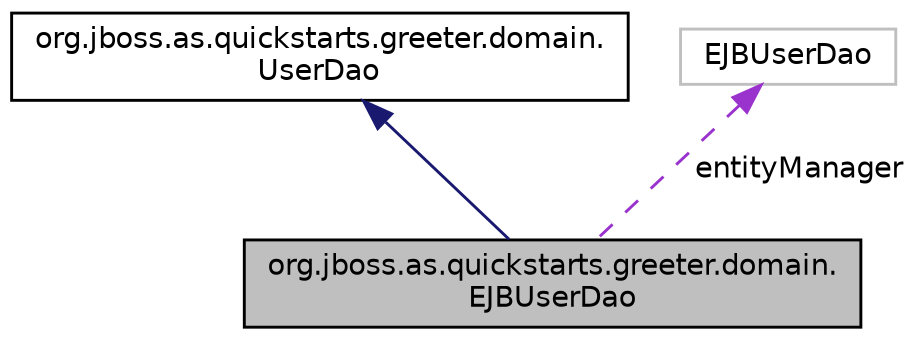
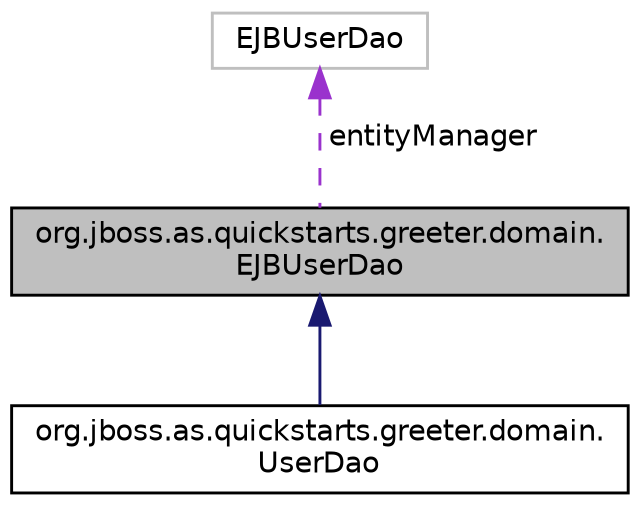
  digraph {
    node [color=black fillcolor=white fontname=Helvetica fontsize=10 shape=record style=filled]
    edge [dir=back fontname=Helvetica fontsize=10 labelfontname=Helvetica labelfontsize=10]
    n1 [fillcolor=grey75 fontcolor=black height=0.2 label="org.jboss.as.quickstarts.greeter.domain.\lEJBUserDao" width=0.4]
    n2 [height=0.2 label="org.jboss.as.quickstarts.greeter.domain.\lUserDao" width=0.4]
    n3 [color=grey75 height=0.2 label=EJBUserDao width=0.4]
-   n2 -> n1 [color=midnightblue style=solid]
+   n1 -> n2 [color=midnightblue style=solid]
    n3 -> n1 [color=darkorchid3 label=" entityManager" style=dashed]
  }
